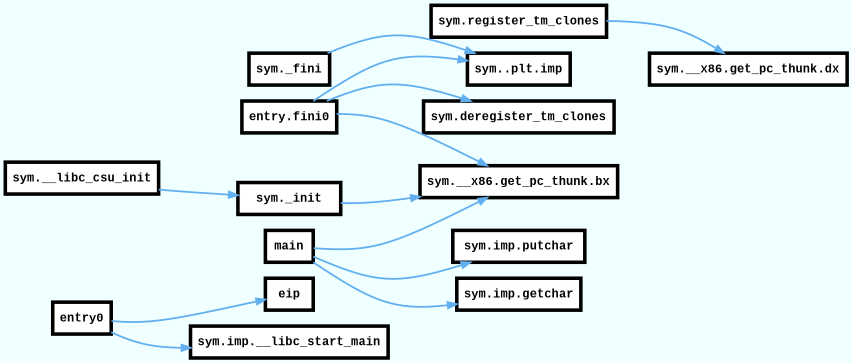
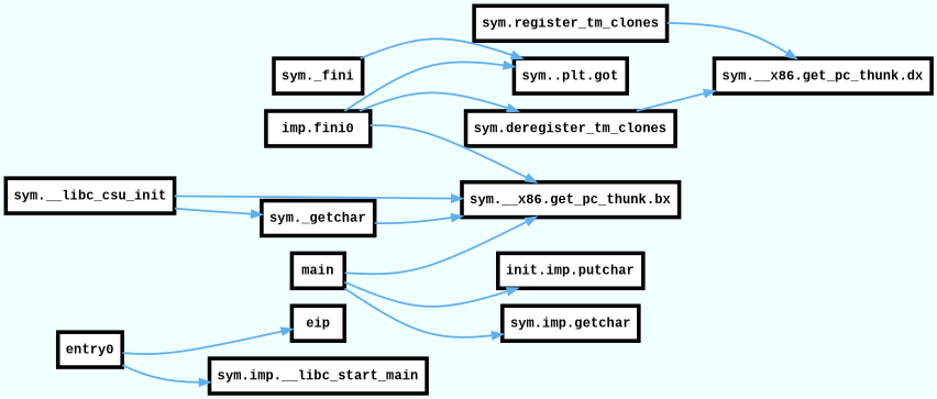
  digraph {
    bgcolor=azure
    fontname=Courier
    rankdir=LR
    splines=curved
    node [fillcolor=white fontname="Courier New Bold" fontsize=14 penwidth=4 shape=box style=filled]
    edge [arrowhead=normal color="#61afef" style=bold weight=2]
    n1 [label=entry0]
    n2 [label=eip]
    n3 [label="sym.imp.__libc_start_main"]
    n4 [label="sym.deregister_tm_clones"]
    n5 [label="sym.__x86.get_pc_thunk.dx"]
    n6 [label="sym.register_tm_clones"]
-   n7 [label="entry.fini0"]
+   n7 [label="imp.fini0"]
    n8 [label="sym.__x86.get_pc_thunk.bx"]
-   n9 [label="sym..plt.imp"]
-   n10 [label="sym._init"]
+   n9 [label="sym..plt.got"]
+   n10 [label="sym._getchar"]
    n11 [label="sym._fini"]
    n12 [label="sym.__libc_csu_init"]
    n13 [label=main]
-   n14 [label="sym.imp.putchar"]
+   n14 [label="init.imp.putchar"]
    n15 [label="sym.imp.getchar"]
    n1 -> n2
    n1 -> n3
+   n4 -> n5
    n6 -> n5
    n7 -> n4
    n7 -> n8
    n7 -> n9
    n10 -> n8
    n11 -> n9
+   n12 -> n8
    n12 -> n10
    n13 -> n8
    n13 -> n14
    n13 -> n15
  }
